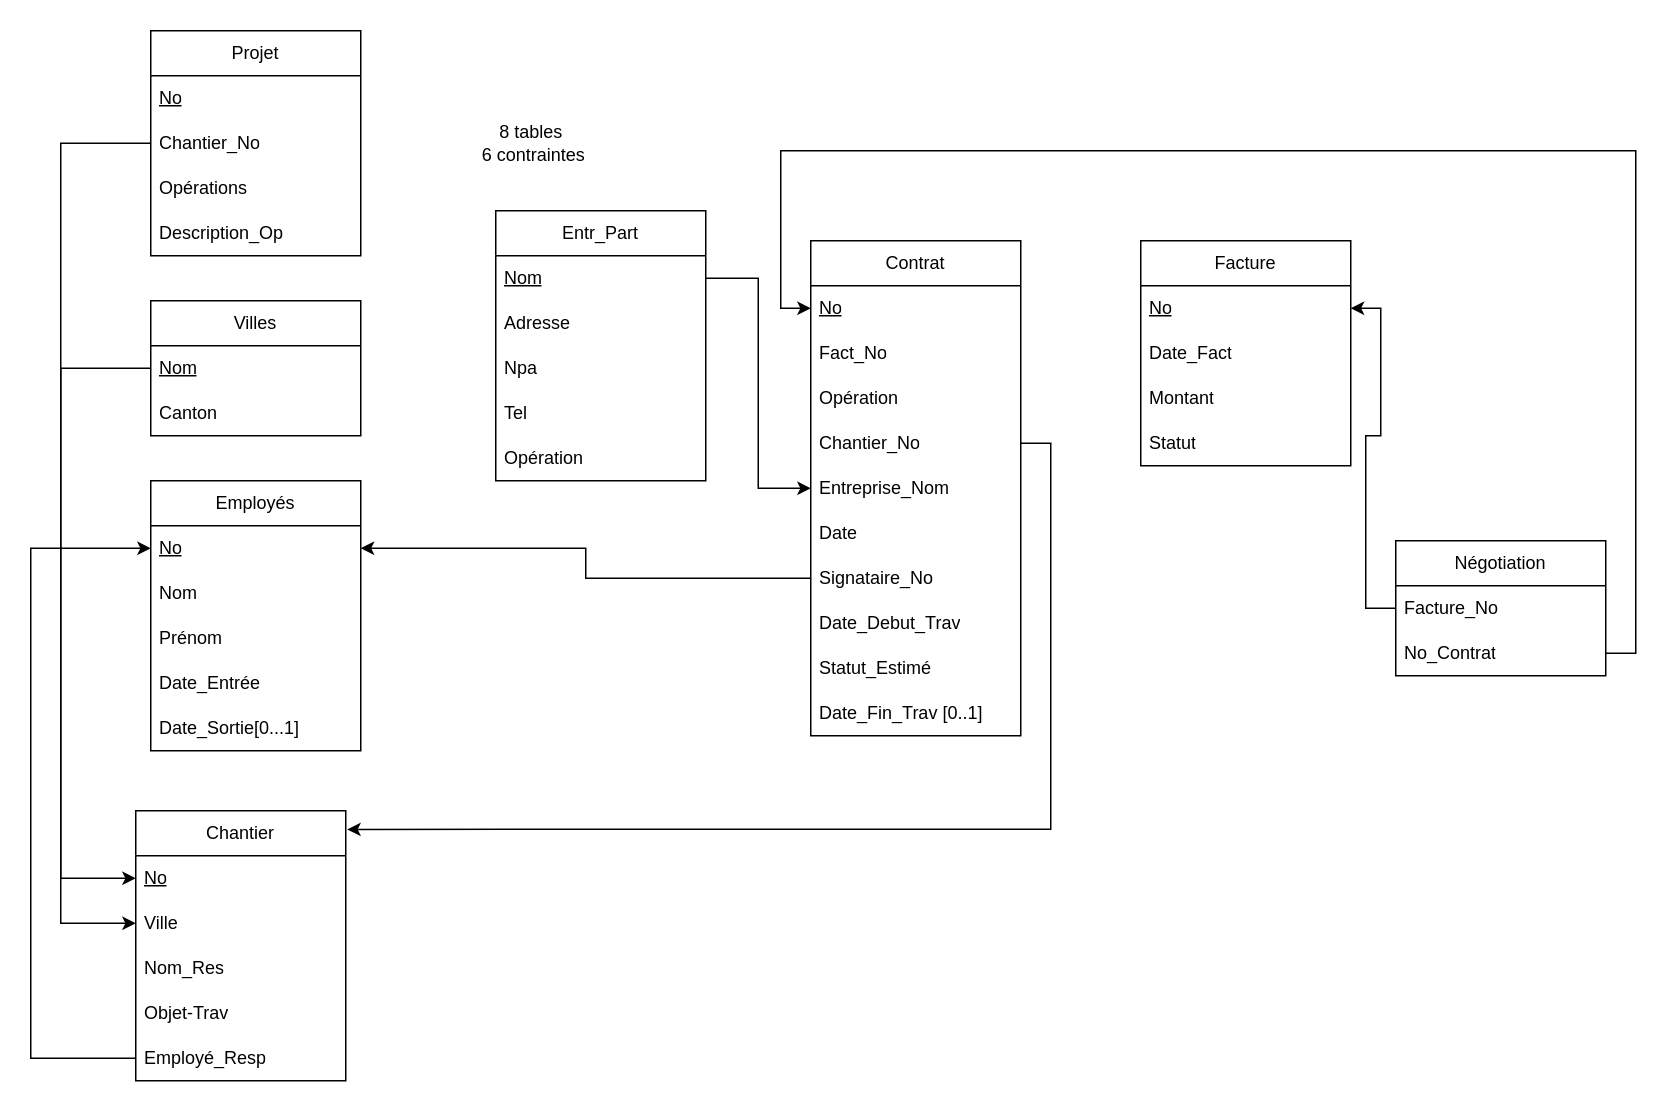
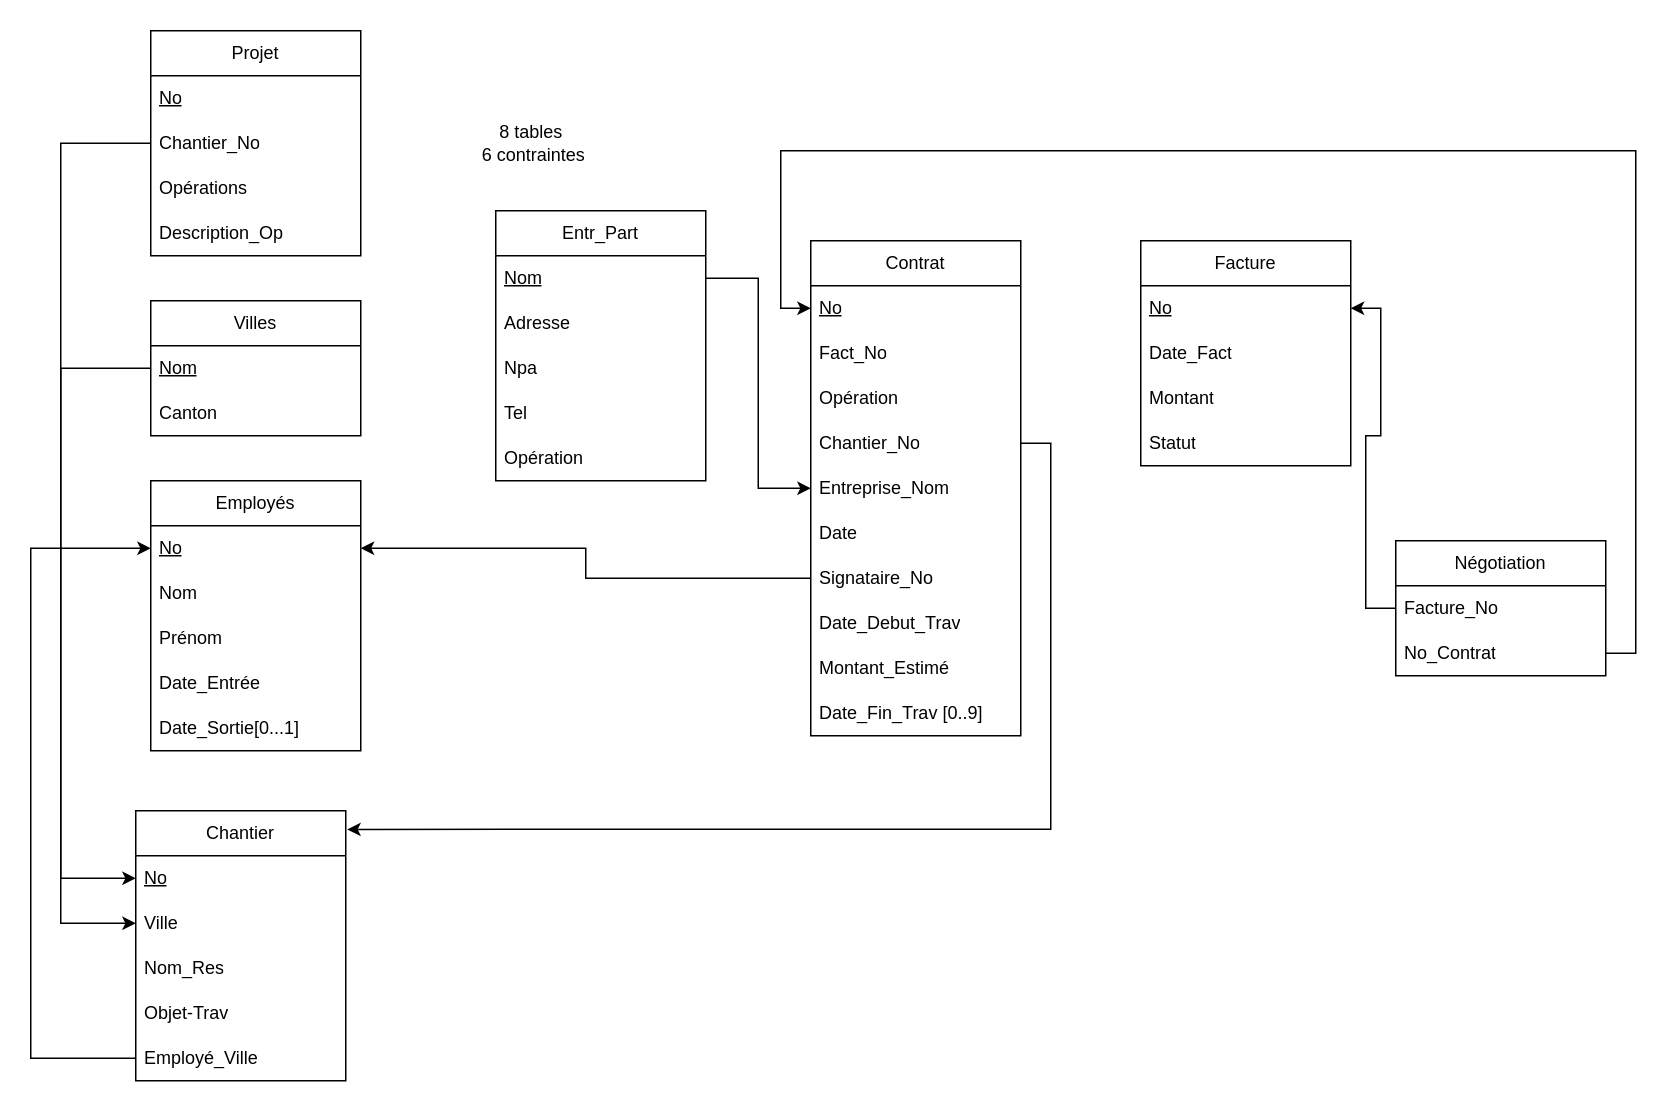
  <mxCell id="0" />
  <mxCell id="1" parent="0" />
  <mxCell id="2" value="Chantier" style="swimlane;fontStyle=0;childLayout=stackLayout;horizontal=1;startSize=30;horizontalStack=0;resizeParent=1;resizeParentMax=0;resizeLast=0;collapsible=1;marginBottom=0;whiteSpace=wrap;html=1;" vertex="1" parent="1"><mxGeometry x="90" y="540" width="140" height="180" as="geometry" /></mxCell>
  <mxCell id="3" value="&lt;u&gt;No&lt;/u&gt;" style="text;strokeColor=none;fillColor=none;align=left;verticalAlign=middle;spacingLeft=4;spacingRight=4;overflow=hidden;points=[[0,0.5],[1,0.5]];portConstraint=eastwest;rotatable=0;whiteSpace=wrap;html=1;" vertex="1" parent="2"><mxGeometry y="30" width="140" height="30" as="geometry" /></mxCell>
  <mxCell id="4" value="Ville" style="text;strokeColor=none;fillColor=none;align=left;verticalAlign=middle;spacingLeft=4;spacingRight=4;overflow=hidden;points=[[0,0.5],[1,0.5]];portConstraint=eastwest;rotatable=0;whiteSpace=wrap;html=1;" vertex="1" parent="2"><mxGeometry y="60" width="140" height="30" as="geometry" /></mxCell>
  <mxCell id="5" value="Nom_Res" style="text;strokeColor=none;fillColor=none;align=left;verticalAlign=middle;spacingLeft=4;spacingRight=4;overflow=hidden;points=[[0,0.5],[1,0.5]];portConstraint=eastwest;rotatable=0;whiteSpace=wrap;html=1;" vertex="1" parent="2"><mxGeometry y="90" width="140" height="30" as="geometry" /></mxCell>
  <mxCell id="6" value="Objet-Trav" style="text;strokeColor=none;fillColor=none;align=left;verticalAlign=middle;spacingLeft=4;spacingRight=4;overflow=hidden;points=[[0,0.5],[1,0.5]];portConstraint=eastwest;rotatable=0;whiteSpace=wrap;html=1;" vertex="1" parent="2"><mxGeometry y="120" width="140" height="30" as="geometry" /></mxCell>
- <mxCell id="7" value="Employé_Resp" style="text;strokeColor=none;fillColor=none;align=left;verticalAlign=middle;spacingLeft=4;spacingRight=4;overflow=hidden;points=[[0,0.5],[1,0.5]];portConstraint=eastwest;rotatable=0;whiteSpace=wrap;html=1;" vertex="1" parent="2"><mxGeometry y="150" width="140" height="30" as="geometry" /></mxCell>
+ <mxCell id="7" value="Employé_Ville" style="text;strokeColor=none;fillColor=none;align=left;verticalAlign=middle;spacingLeft=4;spacingRight=4;overflow=hidden;points=[[0,0.5],[1,0.5]];portConstraint=eastwest;rotatable=0;whiteSpace=wrap;html=1;" vertex="1" parent="2"><mxGeometry y="150" width="140" height="30" as="geometry" /></mxCell>
  <mxCell id="8" value="Villes" style="swimlane;fontStyle=0;childLayout=stackLayout;horizontal=1;startSize=30;horizontalStack=0;resizeParent=1;resizeParentMax=0;resizeLast=0;collapsible=1;marginBottom=0;whiteSpace=wrap;html=1;" vertex="1" parent="1"><mxGeometry x="100" y="200" width="140" height="90" as="geometry" /></mxCell>
  <mxCell id="9" value="&lt;u&gt;Nom&lt;/u&gt;" style="text;strokeColor=none;fillColor=none;align=left;verticalAlign=middle;spacingLeft=4;spacingRight=4;overflow=hidden;points=[[0,0.5],[1,0.5]];portConstraint=eastwest;rotatable=0;whiteSpace=wrap;html=1;" vertex="1" parent="8"><mxGeometry y="30" width="140" height="30" as="geometry" /></mxCell>
  <mxCell id="10" value="Canton" style="text;strokeColor=none;fillColor=none;align=left;verticalAlign=middle;spacingLeft=4;spacingRight=4;overflow=hidden;points=[[0,0.5],[1,0.5]];portConstraint=eastwest;rotatable=0;whiteSpace=wrap;html=1;" vertex="1" parent="8"><mxGeometry y="60" width="140" height="30" as="geometry" /></mxCell>
  <mxCell id="11" value="Employés" style="swimlane;fontStyle=0;childLayout=stackLayout;horizontal=1;startSize=30;horizontalStack=0;resizeParent=1;resizeParentMax=0;resizeLast=0;collapsible=1;marginBottom=0;whiteSpace=wrap;html=1;" vertex="1" parent="1"><mxGeometry x="100" y="320" width="140" height="180" as="geometry" /></mxCell>
  <mxCell id="12" value="&lt;u&gt;No&lt;/u&gt;" style="text;strokeColor=none;fillColor=none;align=left;verticalAlign=middle;spacingLeft=4;spacingRight=4;overflow=hidden;points=[[0,0.5],[1,0.5]];portConstraint=eastwest;rotatable=0;whiteSpace=wrap;html=1;" vertex="1" parent="11"><mxGeometry y="30" width="140" height="30" as="geometry" /></mxCell>
  <mxCell id="13" value="Nom" style="text;strokeColor=none;fillColor=none;align=left;verticalAlign=middle;spacingLeft=4;spacingRight=4;overflow=hidden;points=[[0,0.5],[1,0.5]];portConstraint=eastwest;rotatable=0;whiteSpace=wrap;html=1;" vertex="1" parent="11"><mxGeometry y="60" width="140" height="30" as="geometry" /></mxCell>
  <mxCell id="14" value="Prénom" style="text;strokeColor=none;fillColor=none;align=left;verticalAlign=middle;spacingLeft=4;spacingRight=4;overflow=hidden;points=[[0,0.5],[1,0.5]];portConstraint=eastwest;rotatable=0;whiteSpace=wrap;html=1;" vertex="1" parent="11"><mxGeometry y="90" width="140" height="30" as="geometry" /></mxCell>
  <mxCell id="15" value="Date_Entrée" style="text;strokeColor=none;fillColor=none;align=left;verticalAlign=middle;spacingLeft=4;spacingRight=4;overflow=hidden;points=[[0,0.5],[1,0.5]];portConstraint=eastwest;rotatable=0;whiteSpace=wrap;html=1;" vertex="1" parent="11"><mxGeometry y="120" width="140" height="30" as="geometry" /></mxCell>
  <mxCell id="16" value="Date_Sortie[0...1]" style="text;strokeColor=none;fillColor=none;align=left;verticalAlign=middle;spacingLeft=4;spacingRight=4;overflow=hidden;points=[[0,0.5],[1,0.5]];portConstraint=eastwest;rotatable=0;whiteSpace=wrap;html=1;" vertex="1" parent="11"><mxGeometry y="150" width="140" height="30" as="geometry" /></mxCell>
  <mxCell id="17" value="Projet" style="swimlane;fontStyle=0;childLayout=stackLayout;horizontal=1;startSize=30;horizontalStack=0;resizeParent=1;resizeParentMax=0;resizeLast=0;collapsible=1;marginBottom=0;whiteSpace=wrap;html=1;" vertex="1" parent="1"><mxGeometry x="100" y="20" width="140" height="150" as="geometry" /></mxCell>
  <mxCell id="18" value="&lt;u&gt;No&lt;/u&gt;" style="text;strokeColor=none;fillColor=none;align=left;verticalAlign=middle;spacingLeft=4;spacingRight=4;overflow=hidden;points=[[0,0.5],[1,0.5]];portConstraint=eastwest;rotatable=0;whiteSpace=wrap;html=1;" vertex="1" parent="17"><mxGeometry y="30" width="140" height="30" as="geometry" /></mxCell>
  <mxCell id="19" value="Chantier_No" style="text;strokeColor=none;fillColor=none;align=left;verticalAlign=middle;spacingLeft=4;spacingRight=4;overflow=hidden;points=[[0,0.5],[1,0.5]];portConstraint=eastwest;rotatable=0;whiteSpace=wrap;html=1;" vertex="1" parent="17"><mxGeometry y="60" width="140" height="30" as="geometry" /></mxCell>
  <mxCell id="20" value="Opérations" style="text;strokeColor=none;fillColor=none;align=left;verticalAlign=middle;spacingLeft=4;spacingRight=4;overflow=hidden;points=[[0,0.5],[1,0.5]];portConstraint=eastwest;rotatable=0;whiteSpace=wrap;html=1;" vertex="1" parent="17"><mxGeometry y="90" width="140" height="30" as="geometry" /></mxCell>
  <mxCell id="21" value="Description_Op" style="text;strokeColor=none;fillColor=none;align=left;verticalAlign=middle;spacingLeft=4;spacingRight=4;overflow=hidden;points=[[0,0.5],[1,0.5]];portConstraint=eastwest;rotatable=0;whiteSpace=wrap;html=1;" vertex="1" parent="17"><mxGeometry y="120" width="140" height="30" as="geometry" /></mxCell>
  <mxCell id="22" value="8 tables&amp;nbsp;&lt;br&gt;6 contraintes" style="text;html=1;align=center;verticalAlign=middle;resizable=0;points=[];autosize=1;strokeColor=none;fillColor=none;" vertex="1" parent="1"><mxGeometry x="310" y="75" width="90" height="40" as="geometry" /></mxCell>
  <mxCell id="23" value="Entr_Part" style="swimlane;fontStyle=0;childLayout=stackLayout;horizontal=1;startSize=30;horizontalStack=0;resizeParent=1;resizeParentMax=0;resizeLast=0;collapsible=1;marginBottom=0;whiteSpace=wrap;html=1;" vertex="1" parent="1"><mxGeometry x="330" y="140" width="140" height="180" as="geometry" /></mxCell>
  <mxCell id="24" value="&lt;u&gt;Nom&lt;/u&gt;" style="text;strokeColor=none;fillColor=none;align=left;verticalAlign=middle;spacingLeft=4;spacingRight=4;overflow=hidden;points=[[0,0.5],[1,0.5]];portConstraint=eastwest;rotatable=0;whiteSpace=wrap;html=1;" vertex="1" parent="23"><mxGeometry y="30" width="140" height="30" as="geometry" /></mxCell>
  <mxCell id="25" value="Adresse" style="text;strokeColor=none;fillColor=none;align=left;verticalAlign=middle;spacingLeft=4;spacingRight=4;overflow=hidden;points=[[0,0.5],[1,0.5]];portConstraint=eastwest;rotatable=0;whiteSpace=wrap;html=1;" vertex="1" parent="23"><mxGeometry y="60" width="140" height="30" as="geometry" /></mxCell>
  <mxCell id="26" value="Npa" style="text;strokeColor=none;fillColor=none;align=left;verticalAlign=middle;spacingLeft=4;spacingRight=4;overflow=hidden;points=[[0,0.5],[1,0.5]];portConstraint=eastwest;rotatable=0;whiteSpace=wrap;html=1;" vertex="1" parent="23"><mxGeometry y="90" width="140" height="30" as="geometry" /></mxCell>
  <mxCell id="27" value="Tel" style="text;strokeColor=none;fillColor=none;align=left;verticalAlign=middle;spacingLeft=4;spacingRight=4;overflow=hidden;points=[[0,0.5],[1,0.5]];portConstraint=eastwest;rotatable=0;whiteSpace=wrap;html=1;" vertex="1" parent="23"><mxGeometry y="120" width="140" height="30" as="geometry" /></mxCell>
  <mxCell id="28" value="Opération" style="text;strokeColor=none;fillColor=none;align=left;verticalAlign=middle;spacingLeft=4;spacingRight=4;overflow=hidden;points=[[0,0.5],[1,0.5]];portConstraint=eastwest;rotatable=0;whiteSpace=wrap;html=1;" vertex="1" parent="23"><mxGeometry y="150" width="140" height="30" as="geometry" /></mxCell>
  <mxCell id="29" value="Contrat" style="swimlane;fontStyle=0;childLayout=stackLayout;horizontal=1;startSize=30;horizontalStack=0;resizeParent=1;resizeParentMax=0;resizeLast=0;collapsible=1;marginBottom=0;whiteSpace=wrap;html=1;" vertex="1" parent="1"><mxGeometry x="540" y="160" width="140" height="330" as="geometry" /></mxCell>
  <mxCell id="30" value="&lt;u&gt;No&lt;/u&gt;" style="text;strokeColor=none;fillColor=none;align=left;verticalAlign=middle;spacingLeft=4;spacingRight=4;overflow=hidden;points=[[0,0.5],[1,0.5]];portConstraint=eastwest;rotatable=0;whiteSpace=wrap;html=1;" vertex="1" parent="29"><mxGeometry y="30" width="140" height="30" as="geometry" /></mxCell>
  <mxCell id="31" value="Fact_No" style="text;strokeColor=none;fillColor=none;align=left;verticalAlign=middle;spacingLeft=4;spacingRight=4;overflow=hidden;points=[[0,0.5],[1,0.5]];portConstraint=eastwest;rotatable=0;whiteSpace=wrap;html=1;" vertex="1" parent="29"><mxGeometry y="60" width="140" height="30" as="geometry" /></mxCell>
  <mxCell id="32" value="Opération" style="text;strokeColor=none;fillColor=none;align=left;verticalAlign=middle;spacingLeft=4;spacingRight=4;overflow=hidden;points=[[0,0.5],[1,0.5]];portConstraint=eastwest;rotatable=0;whiteSpace=wrap;html=1;" vertex="1" parent="29"><mxGeometry y="90" width="140" height="30" as="geometry" /></mxCell>
  <mxCell id="33" value="Chantier_No" style="text;strokeColor=none;fillColor=none;align=left;verticalAlign=middle;spacingLeft=4;spacingRight=4;overflow=hidden;points=[[0,0.5],[1,0.5]];portConstraint=eastwest;rotatable=0;whiteSpace=wrap;html=1;" vertex="1" parent="29"><mxGeometry y="120" width="140" height="30" as="geometry" /></mxCell>
  <mxCell id="34" value="Entreprise_Nom" style="text;strokeColor=none;fillColor=none;align=left;verticalAlign=middle;spacingLeft=4;spacingRight=4;overflow=hidden;points=[[0,0.5],[1,0.5]];portConstraint=eastwest;rotatable=0;whiteSpace=wrap;html=1;" vertex="1" parent="29"><mxGeometry y="150" width="140" height="30" as="geometry" /></mxCell>
  <mxCell id="35" value="Date" style="text;strokeColor=none;fillColor=none;align=left;verticalAlign=middle;spacingLeft=4;spacingRight=4;overflow=hidden;points=[[0,0.5],[1,0.5]];portConstraint=eastwest;rotatable=0;whiteSpace=wrap;html=1;" vertex="1" parent="29"><mxGeometry y="180" width="140" height="30" as="geometry" /></mxCell>
  <mxCell id="36" value="Signataire_No" style="text;strokeColor=none;fillColor=none;align=left;verticalAlign=middle;spacingLeft=4;spacingRight=4;overflow=hidden;points=[[0,0.5],[1,0.5]];portConstraint=eastwest;rotatable=0;whiteSpace=wrap;html=1;" vertex="1" parent="29"><mxGeometry y="210" width="140" height="30" as="geometry" /></mxCell>
  <mxCell id="37" value="Date_Debut_Trav" style="text;strokeColor=none;fillColor=none;align=left;verticalAlign=middle;spacingLeft=4;spacingRight=4;overflow=hidden;points=[[0,0.5],[1,0.5]];portConstraint=eastwest;rotatable=0;whiteSpace=wrap;html=1;" vertex="1" parent="29"><mxGeometry y="240" width="140" height="30" as="geometry" /></mxCell>
- <mxCell id="38" value="Statut_Estimé" style="text;strokeColor=none;fillColor=none;align=left;verticalAlign=middle;spacingLeft=4;spacingRight=4;overflow=hidden;points=[[0,0.5],[1,0.5]];portConstraint=eastwest;rotatable=0;whiteSpace=wrap;html=1;" vertex="1" parent="29"><mxGeometry y="270" width="140" height="30" as="geometry" /></mxCell>
- <mxCell id="39" value="Date_Fin_Trav [0..1]" style="text;strokeColor=none;fillColor=none;align=left;verticalAlign=middle;spacingLeft=4;spacingRight=4;overflow=hidden;points=[[0,0.5],[1,0.5]];portConstraint=eastwest;rotatable=0;whiteSpace=wrap;html=1;" vertex="1" parent="29"><mxGeometry y="300" width="140" height="30" as="geometry" /></mxCell>
+ <mxCell id="38" value="Montant_Estimé" style="text;strokeColor=none;fillColor=none;align=left;verticalAlign=middle;spacingLeft=4;spacingRight=4;overflow=hidden;points=[[0,0.5],[1,0.5]];portConstraint=eastwest;rotatable=0;whiteSpace=wrap;html=1;" vertex="1" parent="29"><mxGeometry y="270" width="140" height="30" as="geometry" /></mxCell>
+ <mxCell id="39" value="Date_Fin_Trav [0..9]" style="text;strokeColor=none;fillColor=none;align=left;verticalAlign=middle;spacingLeft=4;spacingRight=4;overflow=hidden;points=[[0,0.5],[1,0.5]];portConstraint=eastwest;rotatable=0;whiteSpace=wrap;html=1;" vertex="1" parent="29"><mxGeometry y="300" width="140" height="30" as="geometry" /></mxCell>
  <mxCell id="40" style="edgeStyle=orthogonalEdgeStyle;rounded=0;orthogonalLoop=1;jettySize=auto;html=1;exitX=1;exitY=0.5;exitDx=0;exitDy=0;entryX=0;entryY=0.5;entryDx=0;entryDy=0;" edge="1" parent="1" source="24" target="34"><mxGeometry relative="1" as="geometry" /></mxCell>
  <mxCell id="41" style="edgeStyle=orthogonalEdgeStyle;rounded=0;orthogonalLoop=1;jettySize=auto;html=1;exitX=1;exitY=0.5;exitDx=0;exitDy=0;entryX=1.007;entryY=0.069;entryDx=0;entryDy=0;entryPerimeter=0;" edge="1" parent="1" source="33" target="2"><mxGeometry relative="1" as="geometry" /></mxCell>
  <mxCell id="42" value="Facture" style="swimlane;fontStyle=0;childLayout=stackLayout;horizontal=1;startSize=30;horizontalStack=0;resizeParent=1;resizeParentMax=0;resizeLast=0;collapsible=1;marginBottom=0;whiteSpace=wrap;html=1;" vertex="1" parent="1"><mxGeometry x="760" y="160" width="140" height="150" as="geometry" /></mxCell>
  <mxCell id="43" value="&lt;u&gt;No&lt;/u&gt;" style="text;strokeColor=none;fillColor=none;align=left;verticalAlign=middle;spacingLeft=4;spacingRight=4;overflow=hidden;points=[[0,0.5],[1,0.5]];portConstraint=eastwest;rotatable=0;whiteSpace=wrap;html=1;" vertex="1" parent="42"><mxGeometry y="30" width="140" height="30" as="geometry" /></mxCell>
  <mxCell id="44" value="Date_Fact" style="text;strokeColor=none;fillColor=none;align=left;verticalAlign=middle;spacingLeft=4;spacingRight=4;overflow=hidden;points=[[0,0.5],[1,0.5]];portConstraint=eastwest;rotatable=0;whiteSpace=wrap;html=1;" vertex="1" parent="42"><mxGeometry y="60" width="140" height="30" as="geometry" /></mxCell>
  <mxCell id="45" value="Montant" style="text;strokeColor=none;fillColor=none;align=left;verticalAlign=middle;spacingLeft=4;spacingRight=4;overflow=hidden;points=[[0,0.5],[1,0.5]];portConstraint=eastwest;rotatable=0;whiteSpace=wrap;html=1;" vertex="1" parent="42"><mxGeometry y="90" width="140" height="30" as="geometry" /></mxCell>
  <mxCell id="46" value="Statut" style="text;strokeColor=none;fillColor=none;align=left;verticalAlign=middle;spacingLeft=4;spacingRight=4;overflow=hidden;points=[[0,0.5],[1,0.5]];portConstraint=eastwest;rotatable=0;whiteSpace=wrap;html=1;" vertex="1" parent="42"><mxGeometry y="120" width="140" height="30" as="geometry" /></mxCell>
  <mxCell id="47" style="edgeStyle=orthogonalEdgeStyle;rounded=0;orthogonalLoop=1;jettySize=auto;html=1;exitX=0;exitY=0.5;exitDx=0;exitDy=0;entryX=1;entryY=0.5;entryDx=0;entryDy=0;" edge="1" parent="1" source="48" target="43"><mxGeometry relative="1" as="geometry" /></mxCell>
  <mxCell id="48" value="Négotiation" style="swimlane;fontStyle=0;childLayout=stackLayout;horizontal=1;startSize=30;horizontalStack=0;resizeParent=1;resizeParentMax=0;resizeLast=0;collapsible=1;marginBottom=0;whiteSpace=wrap;html=1;" vertex="1" parent="1"><mxGeometry x="930" y="360" width="140" height="90" as="geometry" /></mxCell>
  <mxCell id="49" value="Facture_No" style="text;strokeColor=none;fillColor=none;align=left;verticalAlign=middle;spacingLeft=4;spacingRight=4;overflow=hidden;points=[[0,0.5],[1,0.5]];portConstraint=eastwest;rotatable=0;whiteSpace=wrap;html=1;" vertex="1" parent="48"><mxGeometry y="30" width="140" height="30" as="geometry" /></mxCell>
  <mxCell id="50" value="No_Contrat" style="text;strokeColor=none;fillColor=none;align=left;verticalAlign=middle;spacingLeft=4;spacingRight=4;overflow=hidden;points=[[0,0.5],[1,0.5]];portConstraint=eastwest;rotatable=0;whiteSpace=wrap;html=1;" vertex="1" parent="48"><mxGeometry y="60" width="140" height="30" as="geometry" /></mxCell>
  <mxCell id="51" style="edgeStyle=orthogonalEdgeStyle;rounded=0;orthogonalLoop=1;jettySize=auto;html=1;exitX=1;exitY=0.5;exitDx=0;exitDy=0;entryX=0;entryY=0.5;entryDx=0;entryDy=0;" edge="1" parent="1" source="50" target="30"><mxGeometry relative="1" as="geometry"><Array as="points"><mxPoint x="1090" y="435" /><mxPoint x="1090" y="100" /><mxPoint x="520" y="100" /><mxPoint x="520" y="205" /></Array></mxGeometry></mxCell>
  <mxCell id="52" style="edgeStyle=orthogonalEdgeStyle;rounded=0;orthogonalLoop=1;jettySize=auto;html=1;exitX=0;exitY=0.5;exitDx=0;exitDy=0;entryX=1;entryY=0.5;entryDx=0;entryDy=0;" edge="1" parent="1" source="36" target="12"><mxGeometry relative="1" as="geometry" /></mxCell>
  <mxCell id="53" style="edgeStyle=orthogonalEdgeStyle;rounded=0;orthogonalLoop=1;jettySize=auto;html=1;exitX=0;exitY=0.5;exitDx=0;exitDy=0;entryX=0;entryY=0.5;entryDx=0;entryDy=0;" edge="1" parent="1" source="7" target="12"><mxGeometry relative="1" as="geometry"><Array as="points"><mxPoint x="20" y="705" /><mxPoint x="20" y="365" /></Array></mxGeometry></mxCell>
  <mxCell id="54" style="edgeStyle=orthogonalEdgeStyle;rounded=0;orthogonalLoop=1;jettySize=auto;html=1;exitX=0;exitY=0.5;exitDx=0;exitDy=0;entryX=0;entryY=0.5;entryDx=0;entryDy=0;" edge="1" parent="1" source="19" target="3"><mxGeometry relative="1" as="geometry"><Array as="points"><mxPoint x="40" y="95" /><mxPoint x="40" y="585" /></Array></mxGeometry></mxCell>
  <mxCell id="55" style="edgeStyle=orthogonalEdgeStyle;rounded=0;orthogonalLoop=1;jettySize=auto;html=1;exitX=0;exitY=0.5;exitDx=0;exitDy=0;entryX=0;entryY=0.5;entryDx=0;entryDy=0;" edge="1" parent="1" source="9" target="4"><mxGeometry relative="1" as="geometry"><Array as="points"><mxPoint x="40" y="245" /><mxPoint x="40" y="615" /></Array></mxGeometry></mxCell>
